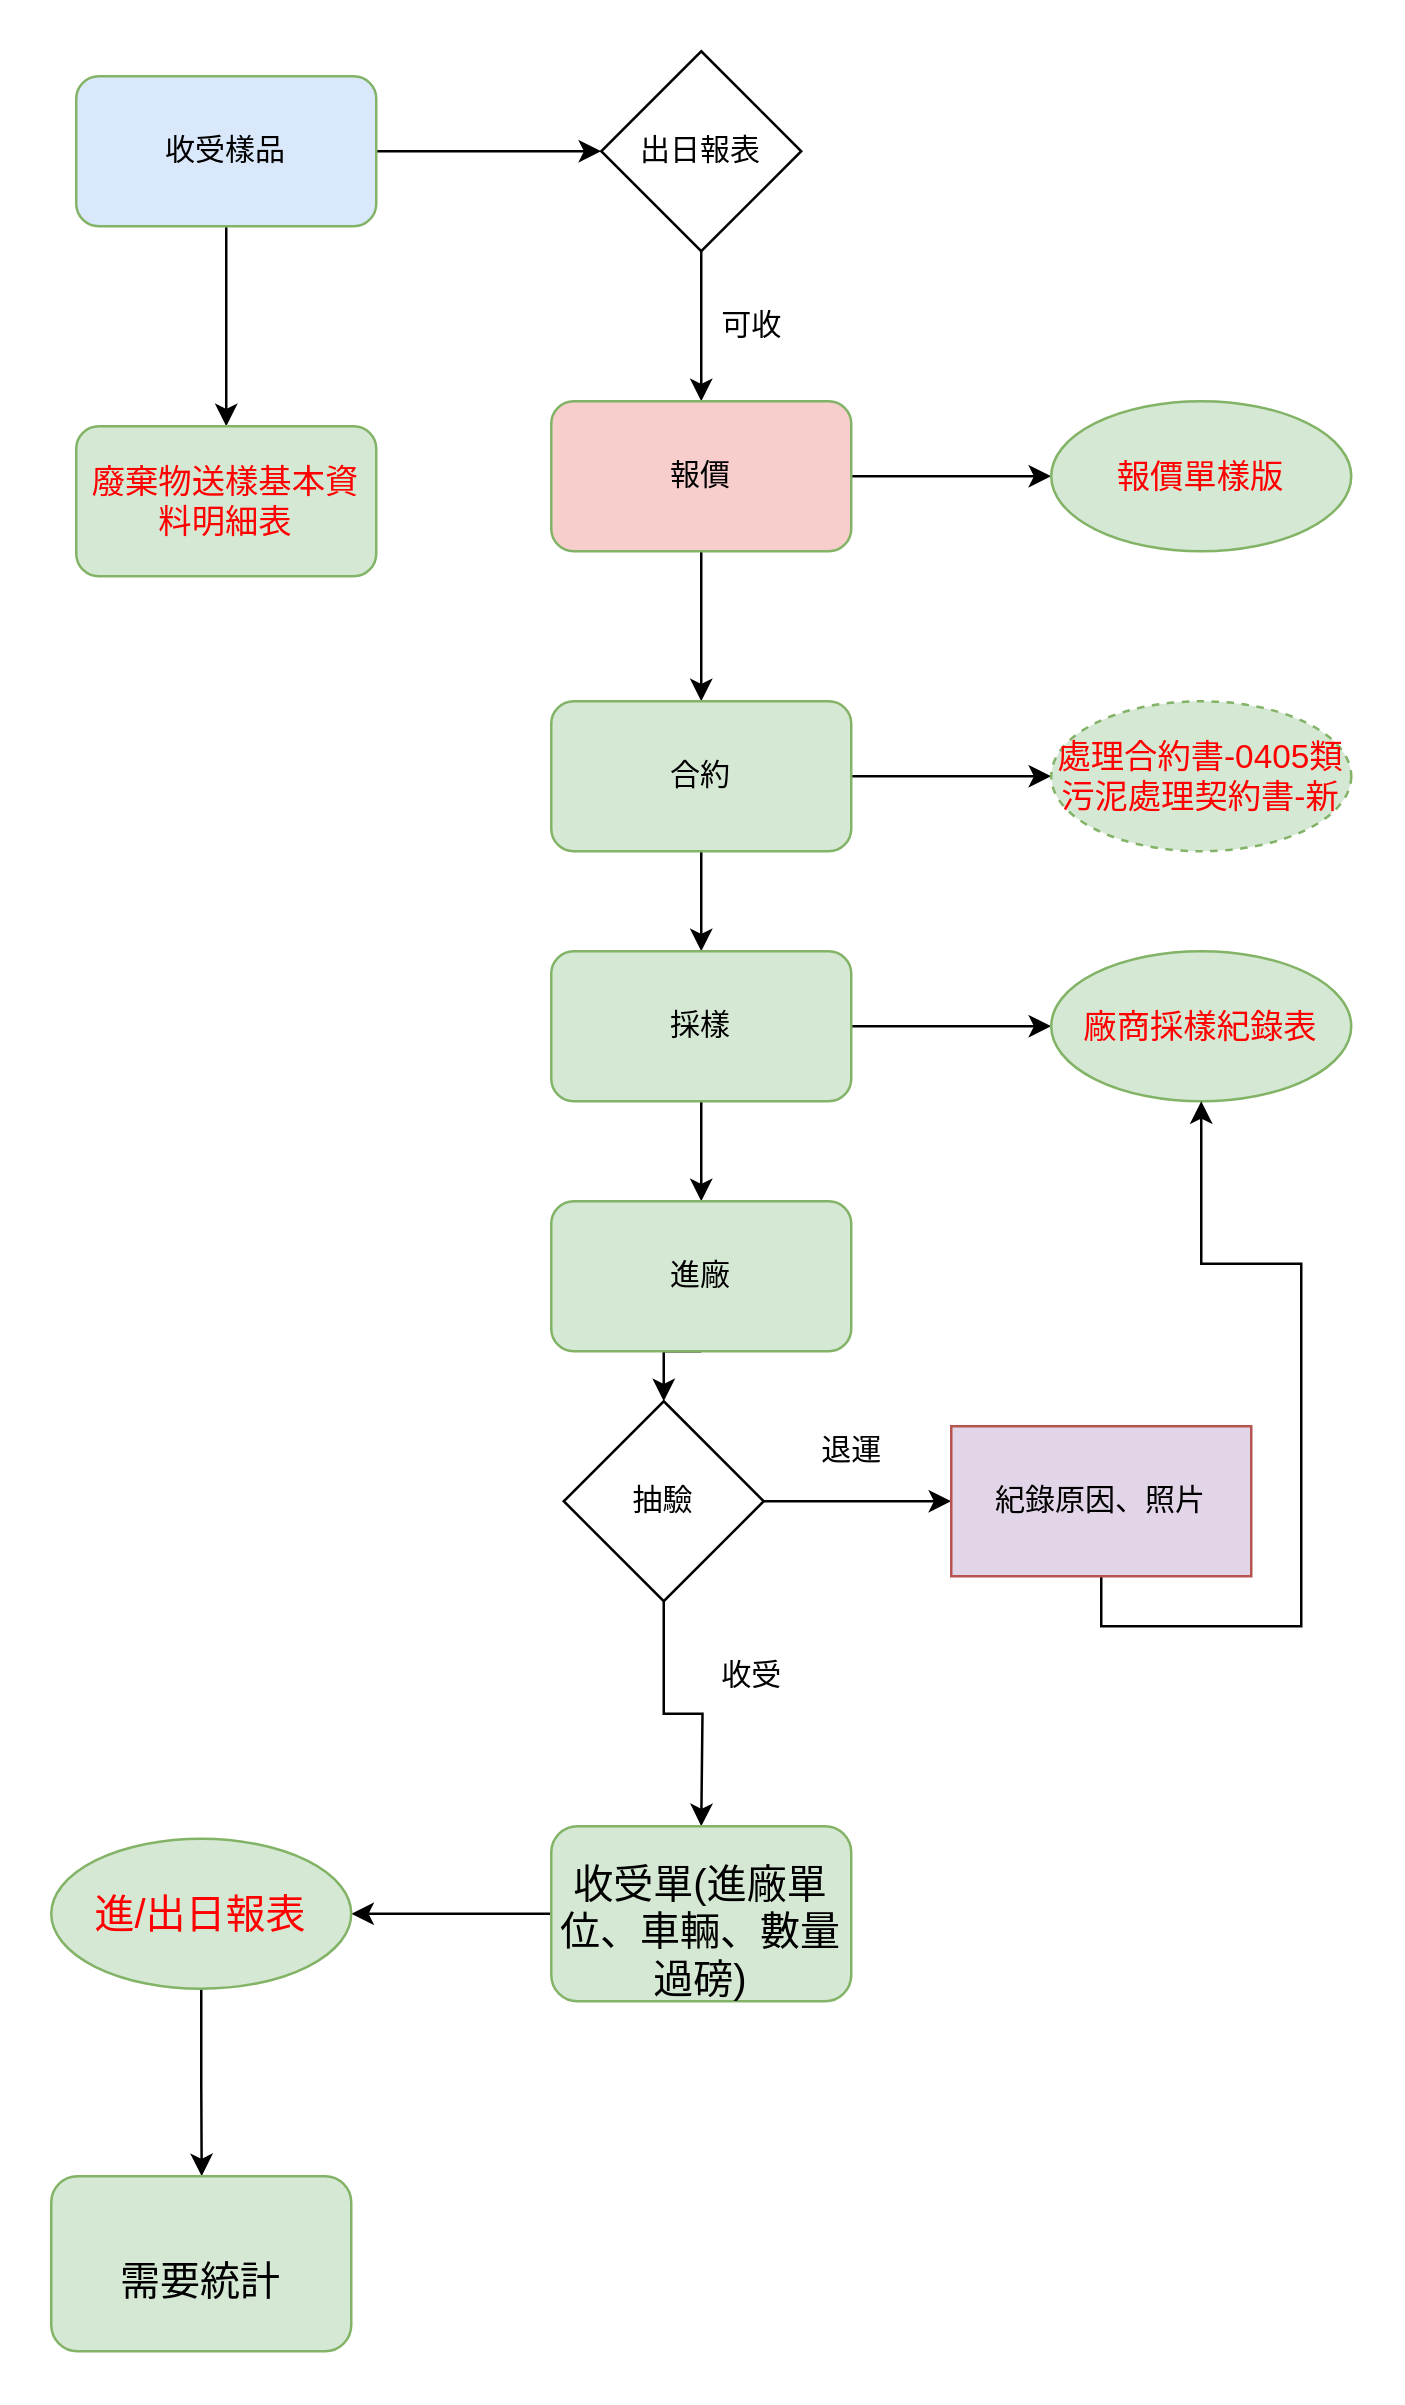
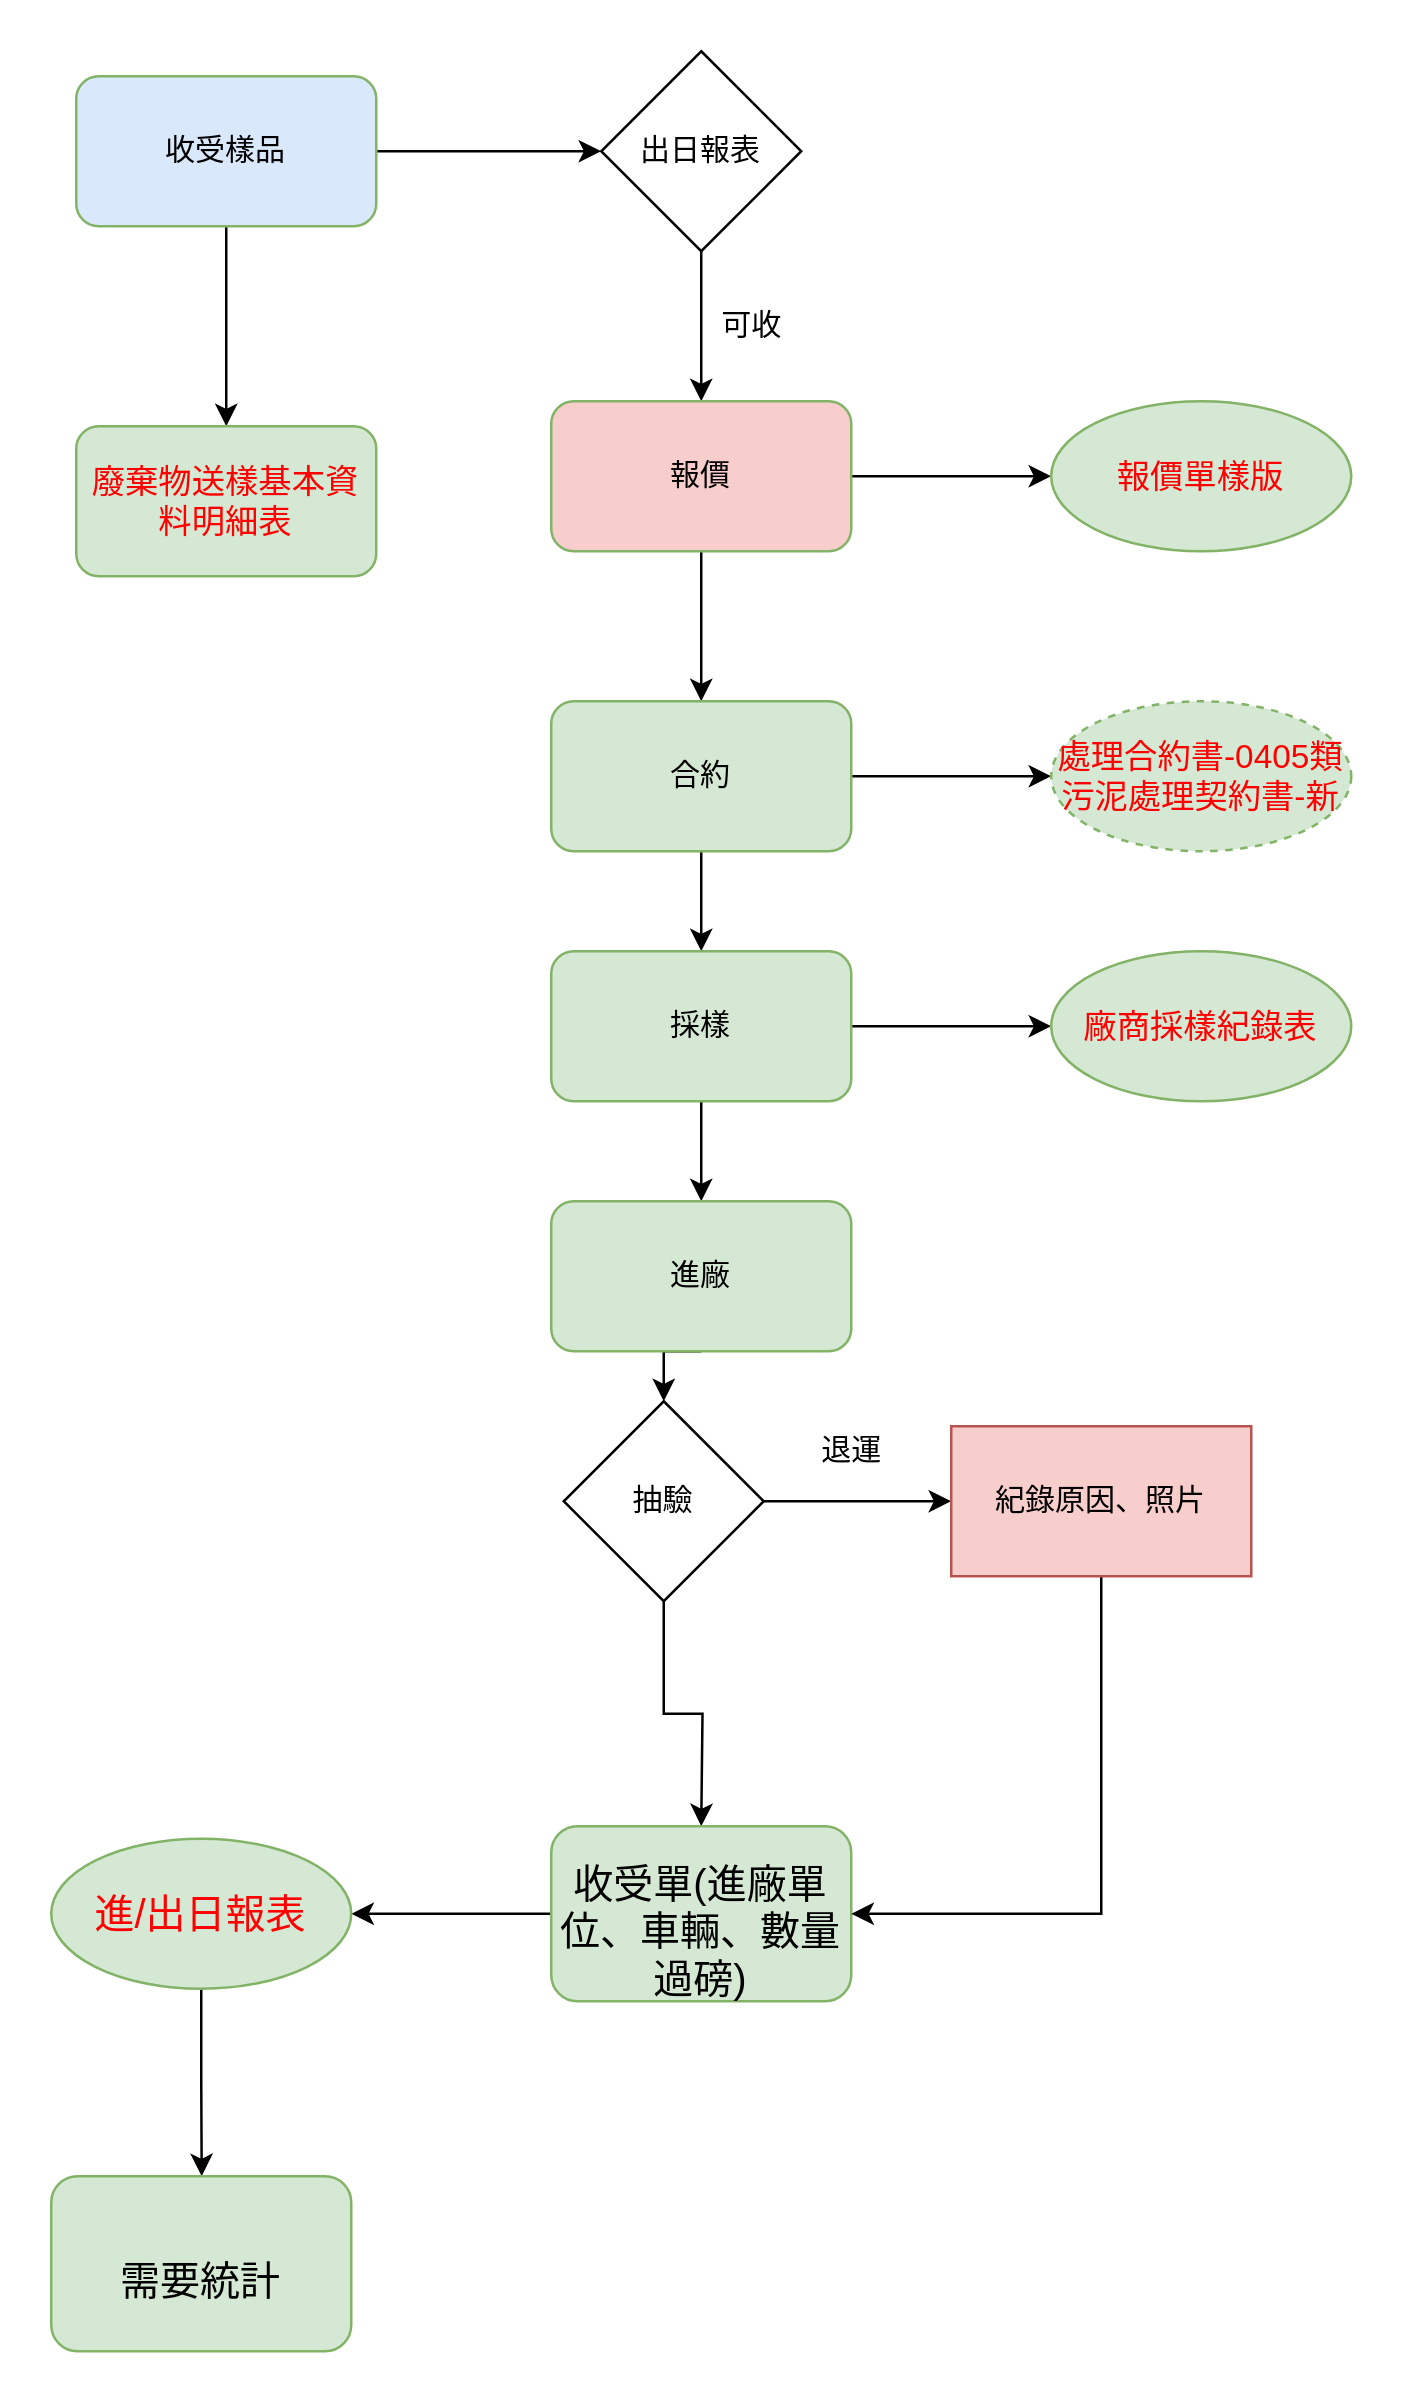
  <mxCell id="0" />
  <mxCell id="1" parent="0" />
  <mxCell id="2" style="edgeStyle=orthogonalEdgeStyle;rounded=0;orthogonalLoop=1;jettySize=auto;html=1;exitX=1;exitY=0.5;exitDx=0;exitDy=0;entryX=0;entryY=0.5;entryDx=0;entryDy=0;" edge="1" parent="1" source="4" target="6"><mxGeometry relative="1" as="geometry" /></mxCell>
  <mxCell id="3" value="" style="edgeStyle=orthogonalEdgeStyle;rounded=0;orthogonalLoop=1;jettySize=auto;html=1;" edge="1" parent="1" source="4" target="20"><mxGeometry relative="1" as="geometry" /></mxCell>
  <mxCell id="4" value="收受樣品" style="rounded=1;whiteSpace=wrap;html=1;fillColor=#dae8fc;strokeColor=#82b366;" parent="1" vertex="1"><mxGeometry x="30" y="30" width="120" height="60" as="geometry" /></mxCell>
  <mxCell id="5" style="edgeStyle=orthogonalEdgeStyle;rounded=0;orthogonalLoop=1;jettySize=auto;html=1;exitX=0.5;exitY=1;exitDx=0;exitDy=0;" edge="1" parent="1" source="6"><mxGeometry relative="1" as="geometry"><mxPoint x="280" y="160" as="targetPoint" /></mxGeometry></mxCell>
  <mxCell id="6" value="出日報表" style="rhombus;whiteSpace=wrap;html=1;" vertex="1" parent="1"><mxGeometry x="240" y="20" width="80" height="80" as="geometry" /></mxCell>
  <mxCell id="7" style="edgeStyle=orthogonalEdgeStyle;rounded=0;orthogonalLoop=1;jettySize=auto;html=1;exitX=0.5;exitY=1;exitDx=0;exitDy=0;" edge="1" parent="1" source="9"><mxGeometry relative="1" as="geometry"><mxPoint x="280" y="280" as="targetPoint" /></mxGeometry></mxCell>
  <mxCell id="8" value="" style="edgeStyle=orthogonalEdgeStyle;rounded=0;orthogonalLoop=1;jettySize=auto;html=1;" edge="1" parent="1" source="9" target="19"><mxGeometry relative="1" as="geometry" /></mxCell>
  <mxCell id="9" value="報價" style="rounded=1;whiteSpace=wrap;html=1;fillColor=#f8cecc;strokeColor=#82b366;" vertex="1" parent="1"><mxGeometry x="220" y="160" width="120" height="60" as="geometry" /></mxCell>
  <mxCell id="10" value="可收" style="text;html=1;resizable=0;autosize=1;align=center;verticalAlign=middle;points=[];fillColor=none;strokeColor=none;rounded=0;" vertex="1" parent="1"><mxGeometry x="280" y="120" width="40" height="20" as="geometry" /></mxCell>
  <mxCell id="11" style="edgeStyle=orthogonalEdgeStyle;rounded=0;orthogonalLoop=1;jettySize=auto;html=1;exitX=0.5;exitY=1;exitDx=0;exitDy=0;entryX=0.5;entryY=0;entryDx=0;entryDy=0;" edge="1" parent="1" source="13" target="16"><mxGeometry relative="1" as="geometry" /></mxCell>
  <mxCell id="12" value="" style="edgeStyle=orthogonalEdgeStyle;rounded=0;orthogonalLoop=1;jettySize=auto;html=1;" edge="1" parent="1" source="13" target="21"><mxGeometry relative="1" as="geometry" /></mxCell>
  <mxCell id="13" value="合約" style="rounded=1;whiteSpace=wrap;html=1;fillColor=#d5e8d4;strokeColor=#82b366;" vertex="1" parent="1"><mxGeometry x="220" y="280" width="120" height="60" as="geometry" /></mxCell>
  <mxCell id="14" style="edgeStyle=orthogonalEdgeStyle;rounded=0;orthogonalLoop=1;jettySize=auto;html=1;exitX=0.5;exitY=1;exitDx=0;exitDy=0;entryX=0.5;entryY=0;entryDx=0;entryDy=0;" edge="1" parent="1" source="16" target="18"><mxGeometry relative="1" as="geometry" /></mxCell>
  <mxCell id="15" value="" style="edgeStyle=orthogonalEdgeStyle;rounded=0;orthogonalLoop=1;jettySize=auto;html=1;" edge="1" parent="1" source="16" target="22"><mxGeometry relative="1" as="geometry" /></mxCell>
  <mxCell id="16" value="採樣" style="rounded=1;whiteSpace=wrap;html=1;fillColor=#d5e8d4;strokeColor=#82b366;" vertex="1" parent="1"><mxGeometry x="220" y="380" width="120" height="60" as="geometry" /></mxCell>
  <mxCell id="17" style="edgeStyle=orthogonalEdgeStyle;rounded=0;orthogonalLoop=1;jettySize=auto;html=1;exitX=0.5;exitY=1;exitDx=0;exitDy=0;entryX=0.5;entryY=0;entryDx=0;entryDy=0;" edge="1" parent="1" source="18" target="25"><mxGeometry relative="1" as="geometry" /></mxCell>
  <mxCell id="18" value="進廠" style="rounded=1;whiteSpace=wrap;html=1;fillColor=#d5e8d4;strokeColor=#82b366;" vertex="1" parent="1"><mxGeometry x="220" y="480" width="120" height="60" as="geometry" /></mxCell>
  <mxCell id="19" value="&lt;span id=&quot;docs-internal-guid-3c325443-7fff-4396-1e1c-36b3d071c719&quot;&gt;&lt;span style=&quot;font-size: 10pt ; font-family: &amp;#34;calibri&amp;#34; , sans-serif ; color: rgb(255 , 0 , 0) ; background-color: transparent ; vertical-align: baseline&quot;&gt;報價單樣版&lt;/span&gt;&lt;/span&gt;" style="ellipse;whiteSpace=wrap;html=1;rounded=1;strokeColor=#82b366;fillColor=#d5e8d4;" vertex="1" parent="1"><mxGeometry x="420" y="160" width="120" height="60" as="geometry" /></mxCell>
  <mxCell id="20" value="&lt;span id=&quot;docs-internal-guid-5a9c255a-7fff-c7f9-c69e-282e78ab1abc&quot;&gt;&lt;span style=&quot;font-size: 10pt ; font-family: &amp;#34;calibri&amp;#34; , sans-serif ; color: rgb(255 , 0 , 0) ; background-color: transparent ; vertical-align: baseline&quot;&gt;廢棄物送樣基本資料明細表&lt;/span&gt;&lt;/span&gt;" style="whiteSpace=wrap;html=1;strokeColor=#82b366;fillColor=#d5e8d4;rounded=1;" vertex="1" parent="1"><mxGeometry x="30" y="170" width="120" height="60" as="geometry" /></mxCell>
  <mxCell id="21" value="&lt;span id=&quot;docs-internal-guid-08a22d56-7fff-1200-5237-a01a58ca83a8&quot;&gt;&lt;span style=&quot;font-size: 10pt ; font-family: &amp;#34;calibri&amp;#34; , sans-serif ; color: rgb(255 , 0 , 0) ; background-color: transparent ; vertical-align: baseline&quot;&gt;處理合約書-0405類&lt;br&gt;&lt;span id=&quot;docs-internal-guid-a33c86d4-7fff-79a3-7812-1e2bcc618a32&quot;&gt;&lt;span style=&quot;font-size: 10pt ; font-family: &amp;#34;calibri&amp;#34; , sans-serif ; background-color: transparent ; vertical-align: baseline&quot;&gt;污泥處理契約書-新&lt;/span&gt;&lt;/span&gt;&lt;br&gt;&lt;/span&gt;&lt;/span&gt;" style="ellipse;whiteSpace=wrap;html=1;rounded=1;strokeColor=#82b366;fillColor=#d5e8d4;dashed=1;" vertex="1" parent="1"><mxGeometry x="420" y="280" width="120" height="60" as="geometry" /></mxCell>
  <mxCell id="22" value="&lt;span id=&quot;docs-internal-guid-733b373f-7fff-c454-45cb-bb658b93d869&quot;&gt;&lt;span style=&quot;font-size: 10pt ; font-family: &amp;#34;calibri&amp;#34; , sans-serif ; color: rgb(255 , 0 , 0) ; background-color: transparent ; vertical-align: baseline&quot;&gt;廠商採樣紀錄表&lt;/span&gt;&lt;/span&gt;" style="ellipse;whiteSpace=wrap;html=1;rounded=1;strokeColor=#82b366;fillColor=#d5e8d4;" vertex="1" parent="1"><mxGeometry x="420" y="380" width="120" height="60" as="geometry" /></mxCell>
  <mxCell id="23" value="" style="edgeStyle=orthogonalEdgeStyle;rounded=0;orthogonalLoop=1;jettySize=auto;html=1;" edge="1" parent="1" source="25"><mxGeometry relative="1" as="geometry"><mxPoint x="280" y="730" as="targetPoint" /></mxGeometry></mxCell>
  <mxCell id="24" value="" style="edgeStyle=orthogonalEdgeStyle;rounded=0;orthogonalLoop=1;jettySize=auto;html=1;" edge="1" parent="1" source="25" target="29"><mxGeometry relative="1" as="geometry" /></mxCell>
  <mxCell id="25" value="抽驗" style="rhombus;whiteSpace=wrap;html=1;" vertex="1" parent="1"><mxGeometry x="225" y="560" width="80" height="80" as="geometry" /></mxCell>
  <mxCell id="26" value="" style="edgeStyle=orthogonalEdgeStyle;rounded=0;orthogonalLoop=1;jettySize=auto;html=1;" edge="1" parent="1" source="27" target="33"><mxGeometry relative="1" as="geometry" /></mxCell>
  <mxCell id="27" value="&lt;br&gt;&lt;span id=&quot;docs-internal-guid-b56daf50-7fff-62fe-19db-50fa9c3eb3a9&quot;&gt;&lt;span style=&quot;font-size: 12pt ; font-family: &amp;#34;calibri&amp;#34; , sans-serif ; background-color: transparent ; vertical-align: baseline&quot;&gt;收受單(進廠單位、車輛、數量過磅)&lt;/span&gt;&lt;/span&gt;" style="rounded=1;whiteSpace=wrap;html=1;fillColor=#d5e8d4;strokeColor=#82b366;" vertex="1" parent="1"><mxGeometry x="220" y="730" width="120" height="70" as="geometry" /></mxCell>
- <mxCell id="28" style="edgeStyle=orthogonalEdgeStyle;rounded=0;orthogonalLoop=1;jettySize=auto;html=1;exitX=0.5;exitY=1;exitDx=0;exitDy=0;" edge="1" parent="1" source="29" target="22"><mxGeometry relative="1" as="geometry" /></mxCell>
- <mxCell id="29" value="紀錄原因、照片" style="whiteSpace=wrap;html=1;fillColor=#e1d5e7;strokeColor=#b85450;" vertex="1" parent="1"><mxGeometry x="380" y="570" width="120" height="60" as="geometry" /></mxCell>
- <mxCell id="30" value="收受" style="text;html=1;resizable=0;autosize=1;align=center;verticalAlign=middle;points=[];fillColor=none;strokeColor=none;rounded=0;" vertex="1" parent="1"><mxGeometry x="280" y="660" width="40" height="20" as="geometry" /></mxCell>
+ <mxCell id="28" style="edgeStyle=orthogonalEdgeStyle;rounded=0;orthogonalLoop=1;jettySize=auto;html=1;exitX=0.5;exitY=1;exitDx=0;exitDy=0;entryX=1;entryY=0.5;entryDx=0;entryDy=0;" edge="1" parent="1" source="29" target="27"><mxGeometry relative="1" as="geometry" /></mxCell>
+ <mxCell id="29" value="紀錄原因、照片" style="whiteSpace=wrap;html=1;fillColor=#f8cecc;strokeColor=#b85450;" vertex="1" parent="1"><mxGeometry x="380" y="570" width="120" height="60" as="geometry" /></mxCell>
  <mxCell id="31" value="退運" style="text;html=1;resizable=0;autosize=1;align=center;verticalAlign=middle;points=[];fillColor=none;strokeColor=none;rounded=0;" vertex="1" parent="1"><mxGeometry x="320" y="570" width="40" height="20" as="geometry" /></mxCell>
  <mxCell id="32" style="edgeStyle=orthogonalEdgeStyle;rounded=0;orthogonalLoop=1;jettySize=auto;html=1;exitX=0.5;exitY=1;exitDx=0;exitDy=0;" edge="1" parent="1" source="33"><mxGeometry relative="1" as="geometry"><mxPoint x="80.176" y="870" as="targetPoint" /></mxGeometry></mxCell>
  <mxCell id="33" value="&lt;span id=&quot;docs-internal-guid-164d56ca-7fff-fa50-26a4-2b887293b36b&quot;&gt;&lt;span style=&quot;font-size: 12pt ; font-family: &amp;#34;calibri&amp;#34; , sans-serif ; color: rgb(255 , 0 , 0) ; background-color: transparent ; vertical-align: baseline&quot;&gt;進/出日報表&lt;/span&gt;&lt;/span&gt;" style="ellipse;whiteSpace=wrap;html=1;rounded=1;strokeColor=#82b366;fillColor=#d5e8d4;" vertex="1" parent="1"><mxGeometry x="20" y="735" width="120" height="60" as="geometry" /></mxCell>
  <mxCell id="34" value="&lt;br&gt;&lt;span id=&quot;docs-internal-guid-b56daf50-7fff-62fe-19db-50fa9c3eb3a9&quot;&gt;&lt;span style=&quot;font-size: 12pt ; font-family: &amp;#34;calibri&amp;#34; , sans-serif ; background-color: transparent ; vertical-align: baseline&quot;&gt;需要統計&lt;/span&gt;&lt;/span&gt;" style="rounded=1;whiteSpace=wrap;html=1;fillColor=#d5e8d4;strokeColor=#82b366;" vertex="1" parent="1"><mxGeometry x="20" y="870" width="120" height="70" as="geometry" /></mxCell>
